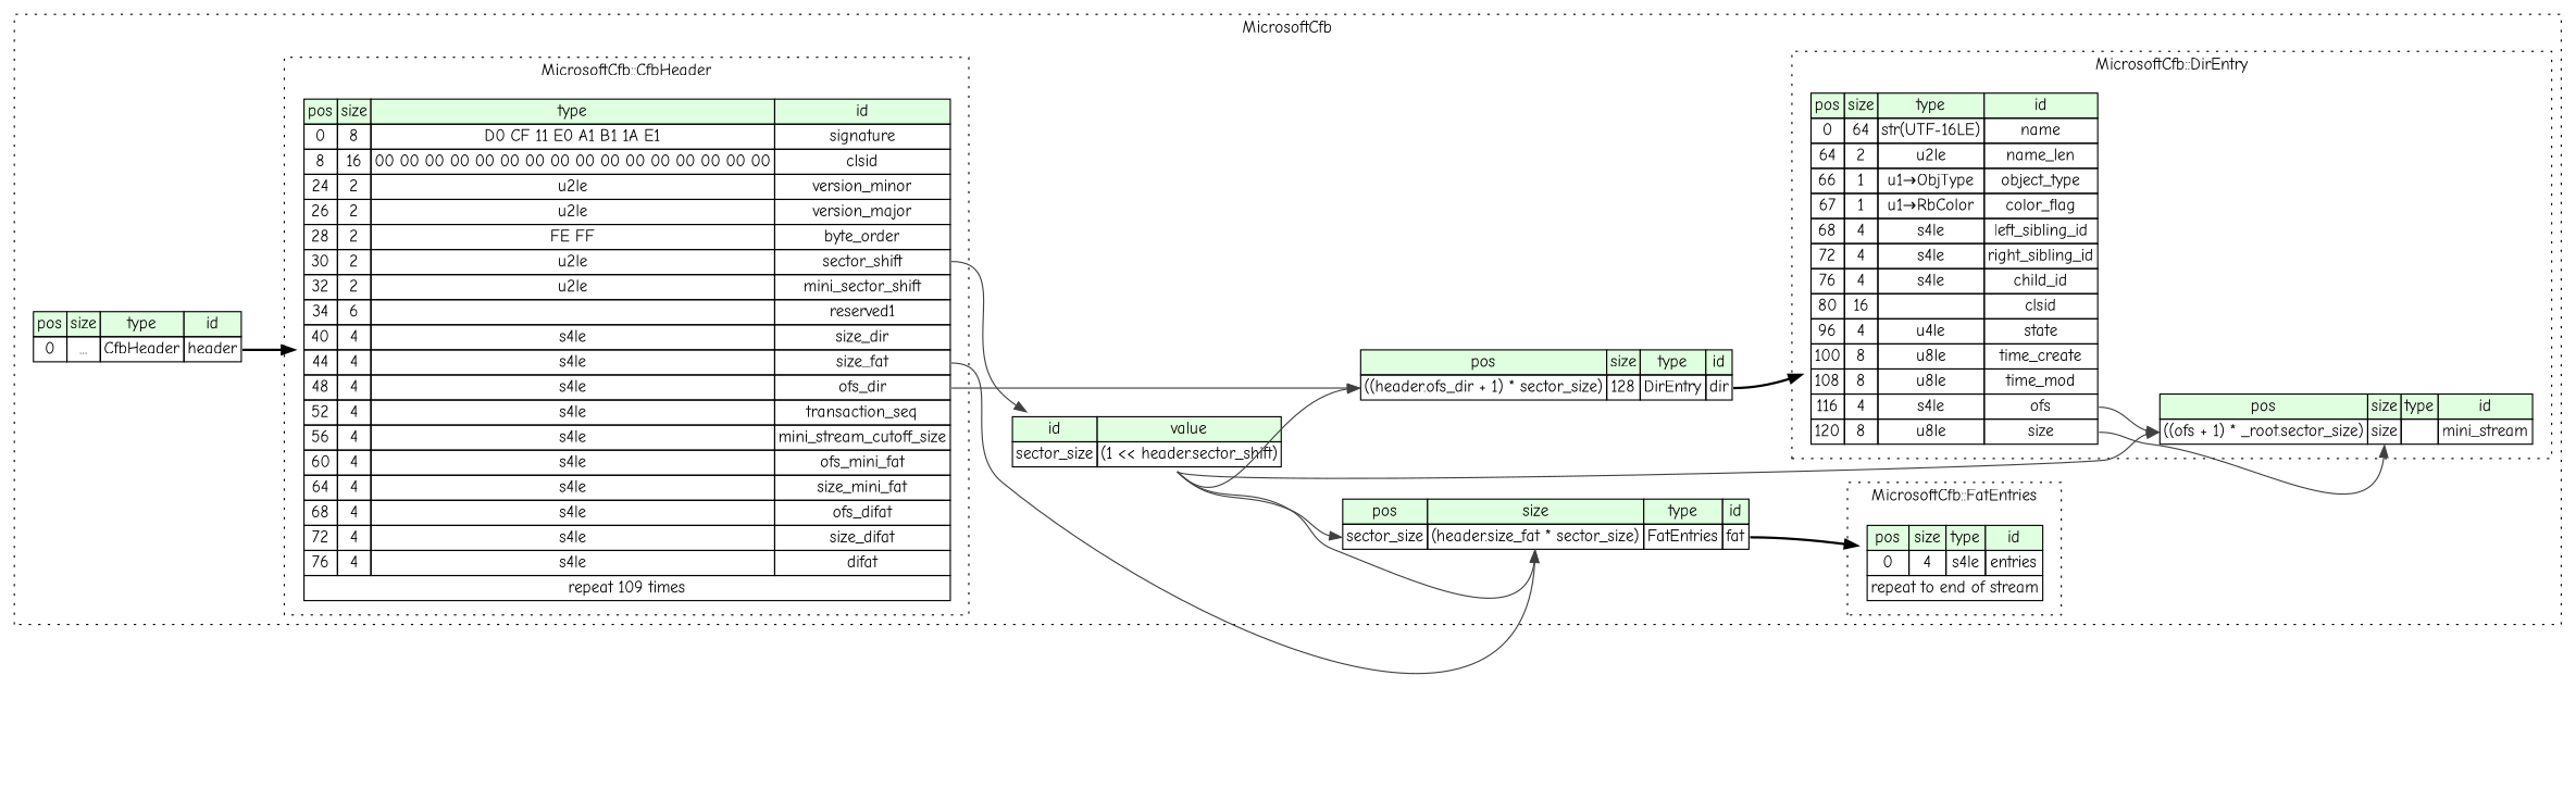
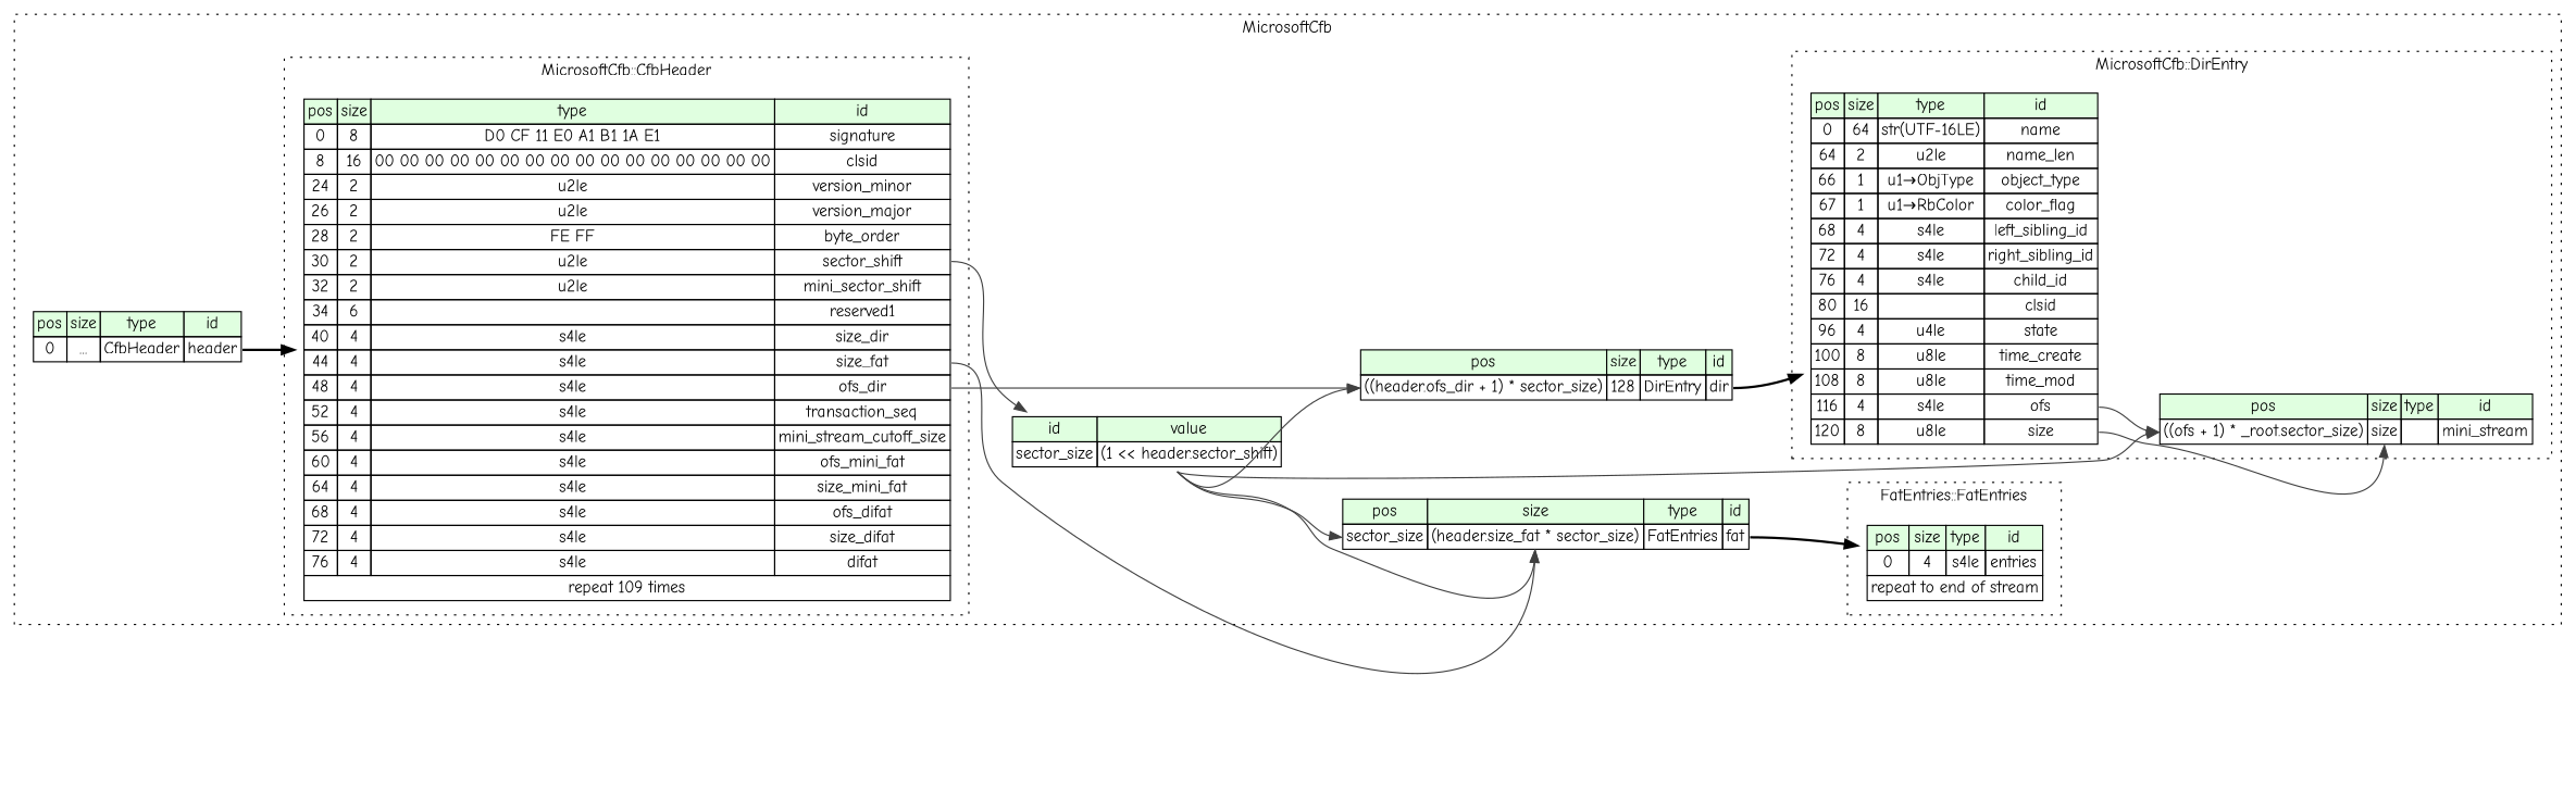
  digraph {
    rankdir=LR
    fontname="Comic Neue"
    node [shape=plaintext fontname="Comic Neue"]
    edge [color="#404040" tailport=sector_size_type fontname="Comic Neue"]
    n1 [label=<<TABLE BORDER="0" CELLBORDER="1" CELLSPACING="0"> 				<TR><TD BGCOLOR="#E0FFE0">pos</TD><TD BGCOLOR="#E0FFE0">size</TD><TD BGCOLOR="#E0FFE0">type</TD><TD BGCOLOR="#E0FFE0">id</TD></TR> 				<TR><TD PORT="signature_pos">0</TD><TD PORT="signature_size">8</TD><TD>D0 CF 11 E0 A1 B1 1A E1</TD><TD PORT="signature_type">signature</TD></TR> 				<TR><TD PORT="clsid_pos">8</TD><TD PORT="clsid_size">16</TD><TD>00 00 00 00 00 00 00 00 00 00 00 00 00 00 00 00</TD><TD PORT="clsid_type">clsid</TD></TR> 				<TR><TD PORT="version_minor_pos">24</TD><TD PORT="version_minor_size">2</TD><TD>u2le</TD><TD PORT="version_minor_type">version_minor</TD></TR> 				<TR><TD PORT="version_major_pos">26</TD><TD PORT="version_major_size">2</TD><TD>u2le</TD><TD PORT="version_major_type">version_major</TD></TR> 				<TR><TD PORT="byte_order_pos">28</TD><TD PORT="byte_order_size">2</TD><TD>FE FF</TD><TD PORT="byte_order_type">byte_order</TD></TR> 				<TR><TD PORT="sector_shift_pos">30</TD><TD PORT="sector_shift_size">2</TD><TD>u2le</TD><TD PORT="sector_shift_type">sector_shift</TD></TR> 				<TR><TD PORT="mini_sector_shift_pos">32</TD><TD PORT="mini_sector_shift_size">2</TD><TD>u2le</TD><TD PORT="mini_sector_shift_type">mini_sector_shift</TD></TR> 				<TR><TD PORT="reserved1_pos">34</TD><TD PORT="reserved1_size">6</TD><TD></TD><TD PORT="reserved1_type">reserved1</TD></TR> 				<TR><TD PORT="size_dir_pos">40</TD><TD PORT="size_dir_size">4</TD><TD>s4le</TD><TD PORT="size_dir_type">size_dir</TD></TR> 				<TR><TD PORT="size_fat_pos">44</TD><TD PORT="size_fat_size">4</TD><TD>s4le</TD><TD PORT="size_fat_type">size_fat</TD></TR> 				<TR><TD PORT="ofs_dir_pos">48</TD><TD PORT="ofs_dir_size">4</TD><TD>s4le</TD><TD PORT="ofs_dir_type">ofs_dir</TD></TR> 				<TR><TD PORT="transaction_seq_pos">52</TD><TD PORT="transaction_seq_size">4</TD><TD>s4le</TD><TD PORT="transaction_seq_type">transaction_seq</TD></TR> 				<TR><TD PORT="mini_stream_cutoff_size_pos">56</TD><TD PORT="mini_stream_cutoff_size_size">4</TD><TD>s4le</TD><TD PORT="mini_stream_cutoff_size_type">mini_stream_cutoff_size</TD></TR> 				<TR><TD PORT="ofs_mini_fat_pos">60</TD><TD PORT="ofs_mini_fat_size">4</TD><TD>s4le</TD><TD PORT="ofs_mini_fat_type">ofs_mini_fat</TD></TR> 				<TR><TD PORT="size_mini_fat_pos">64</TD><TD PORT="size_mini_fat_size">4</TD><TD>s4le</TD><TD PORT="size_mini_fat_type">size_mini_fat</TD></TR> 				<TR><TD PORT="ofs_difat_pos">68</TD><TD PORT="ofs_difat_size">4</TD><TD>s4le</TD><TD PORT="ofs_difat_type">ofs_difat</TD></TR> 				<TR><TD PORT="size_difat_pos">72</TD><TD PORT="size_difat_size">4</TD><TD>s4le</TD><TD PORT="size_difat_type">size_difat</TD></TR> 				<TR><TD PORT="difat_pos">76</TD><TD PORT="difat_size">4</TD><TD>s4le</TD><TD PORT="difat_type">difat</TD></TR> 				<TR><TD COLSPAN="4" PORT="difat__repeat">repeat 109 times</TD></TR> 			</TABLE>>]
    n2 [label=<<TABLE BORDER="0" CELLBORDER="1" CELLSPACING="0"> 				<TR><TD BGCOLOR="#E0FFE0">pos</TD><TD BGCOLOR="#E0FFE0">size</TD><TD BGCOLOR="#E0FFE0">type</TD><TD BGCOLOR="#E0FFE0">id</TD></TR> 				<TR><TD PORT="entries_pos">0</TD><TD PORT="entries_size">4</TD><TD>s4le</TD><TD PORT="entries_type">entries</TD></TR> 				<TR><TD COLSPAN="4" PORT="entries__repeat">repeat to end of stream</TD></TR> 			</TABLE>>]
    n3 [label=<<TABLE BORDER="0" CELLBORDER="1" CELLSPACING="0"> 				<TR><TD BGCOLOR="#E0FFE0">pos</TD><TD BGCOLOR="#E0FFE0">size</TD><TD BGCOLOR="#E0FFE0">type</TD><TD BGCOLOR="#E0FFE0">id</TD></TR> 				<TR><TD PORT="name_pos">0</TD><TD PORT="name_size">64</TD><TD>str(UTF-16LE)</TD><TD PORT="name_type">name</TD></TR> 				<TR><TD PORT="name_len_pos">64</TD><TD PORT="name_len_size">2</TD><TD>u2le</TD><TD PORT="name_len_type">name_len</TD></TR> 				<TR><TD PORT="object_type_pos">66</TD><TD PORT="object_type_size">1</TD><TD>u1→ObjType</TD><TD PORT="object_type_type">object_type</TD></TR> 				<TR><TD PORT="color_flag_pos">67</TD><TD PORT="color_flag_size">1</TD><TD>u1→RbColor</TD><TD PORT="color_flag_type">color_flag</TD></TR> 				<TR><TD PORT="left_sibling_id_pos">68</TD><TD PORT="left_sibling_id_size">4</TD><TD>s4le</TD><TD PORT="left_sibling_id_type">left_sibling_id</TD></TR> 				<TR><TD PORT="right_sibling_id_pos">72</TD><TD PORT="right_sibling_id_size">4</TD><TD>s4le</TD><TD PORT="right_sibling_id_type">right_sibling_id</TD></TR> 				<TR><TD PORT="child_id_pos">76</TD><TD PORT="child_id_size">4</TD><TD>s4le</TD><TD PORT="child_id_type">child_id</TD></TR> 				<TR><TD PORT="clsid_pos">80</TD><TD PORT="clsid_size">16</TD><TD></TD><TD PORT="clsid_type">clsid</TD></TR> 				<TR><TD PORT="state_pos">96</TD><TD PORT="state_size">4</TD><TD>u4le</TD><TD PORT="state_type">state</TD></TR> 				<TR><TD PORT="time_create_pos">100</TD><TD PORT="time_create_size">8</TD><TD>u8le</TD><TD PORT="time_create_type">time_create</TD></TR> 				<TR><TD PORT="time_mod_pos">108</TD><TD PORT="time_mod_size">8</TD><TD>u8le</TD><TD PORT="time_mod_type">time_mod</TD></TR> 				<TR><TD PORT="ofs_pos">116</TD><TD PORT="ofs_size">4</TD><TD>s4le</TD><TD PORT="ofs_type">ofs</TD></TR> 				<TR><TD PORT="size_pos">120</TD><TD PORT="size_size">8</TD><TD>u8le</TD><TD PORT="size_type">size</TD></TR> 			</TABLE>>]
    n4 [label=<<TABLE BORDER="0" CELLBORDER="1" CELLSPACING="0"> 				<TR><TD BGCOLOR="#E0FFE0">pos</TD><TD BGCOLOR="#E0FFE0">size</TD><TD BGCOLOR="#E0FFE0">type</TD><TD BGCOLOR="#E0FFE0">id</TD></TR> 				<TR><TD PORT="mini_stream_pos">((ofs + 1) * _root.sector_size)</TD><TD PORT="mini_stream_size">size</TD><TD></TD><TD PORT="mini_stream_type">mini_stream</TD></TR> 			</TABLE>>]
    n5 [label=<<TABLE BORDER="0" CELLBORDER="1" CELLSPACING="0"> 			<TR><TD BGCOLOR="#E0FFE0">pos</TD><TD BGCOLOR="#E0FFE0">size</TD><TD BGCOLOR="#E0FFE0">type</TD><TD BGCOLOR="#E0FFE0">id</TD></TR> 			<TR><TD PORT="header_pos">0</TD><TD PORT="header_size">...</TD><TD>CfbHeader</TD><TD PORT="header_type">header</TD></TR> 		</TABLE>>]
    n6 [label=<<TABLE BORDER="0" CELLBORDER="1" CELLSPACING="0"> 			<TR><TD BGCOLOR="#E0FFE0">id</TD><TD BGCOLOR="#E0FFE0">value</TD></TR> 			<TR><TD>sector_size</TD><TD>(1 &lt;&lt; header.sector_shift)</TD></TR> 		</TABLE>>]
    n7 [label=<<TABLE BORDER="0" CELLBORDER="1" CELLSPACING="0"> 			<TR><TD BGCOLOR="#E0FFE0">pos</TD><TD BGCOLOR="#E0FFE0">size</TD><TD BGCOLOR="#E0FFE0">type</TD><TD BGCOLOR="#E0FFE0">id</TD></TR> 			<TR><TD PORT="fat_pos">sector_size</TD><TD PORT="fat_size">(header.size_fat * sector_size)</TD><TD>FatEntries</TD><TD PORT="fat_type">fat</TD></TR> 		</TABLE>>]
    n8 [label=<<TABLE BORDER="0" CELLBORDER="1" CELLSPACING="0"> 			<TR><TD BGCOLOR="#E0FFE0">pos</TD><TD BGCOLOR="#E0FFE0">size</TD><TD BGCOLOR="#E0FFE0">type</TD><TD BGCOLOR="#E0FFE0">id</TD></TR> 			<TR><TD PORT="dir_pos">((header.ofs_dir + 1) * sector_size)</TD><TD PORT="dir_size">128</TD><TD>DirEntry</TD><TD PORT="dir_type">dir</TD></TR> 		</TABLE>>]
    subgraph cluster_1 {
      label=MicrosoftCfb
      style=dotted
      n5
      n6
      n7
      n8
      subgraph cluster_2 {
        label="MicrosoftCfb::CfbHeader"
        style=dotted
        n1
      }
      subgraph cluster_3 {
-       label="MicrosoftCfb::FatEntries"
+       label="FatEntries::FatEntries"
        style=dotted
        n2
      }
      subgraph cluster_4 {
        label="MicrosoftCfb::DirEntry"
        style=dotted
        n3
        n4
      }
    }
    n1 -> n6 [tailport=sector_shift_type]
    n1 -> n7 [headport=fat_size tailport=size_fat_type]
    n1 -> n8 [headport=dir_pos tailport=ofs_dir_type]
    n3 -> n4 [headport=mini_stream_pos tailport=ofs_type]
    n3 -> n4 [headport=mini_stream_size tailport=size_type]
    n5 -> n1 [style=bold tailport=header_type color=""]
    n6 -> n4 [headport=mini_stream_pos]
    n6 -> n7 [headport=fat_pos]
    n6 -> n7 [headport=fat_size]
    n6 -> n8 [headport=dir_pos]
    n7 -> n2 [style=bold tailport=fat_type color=""]
    n8 -> n3 [style=bold tailport=dir_type color=""]
  }
